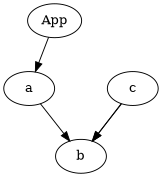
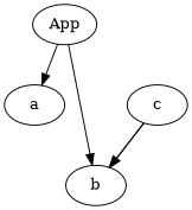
  digraph {
    concentrate=true
    n1 [height=0.5 label=App width=0.75]
    n2 [height=0.5 label=a width=0.75]
    n3 [height=0.5 label=b width=0.75]
    n4 [height=0.5 label=c width=0.75]
    n1 -> n2
-   n2 -> n3
+   n1 -> n3
    n4 -> n3
    n4 -> n3
  }
